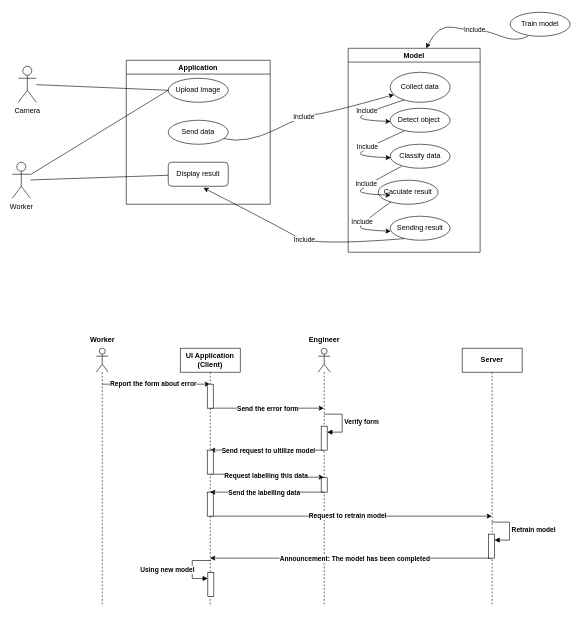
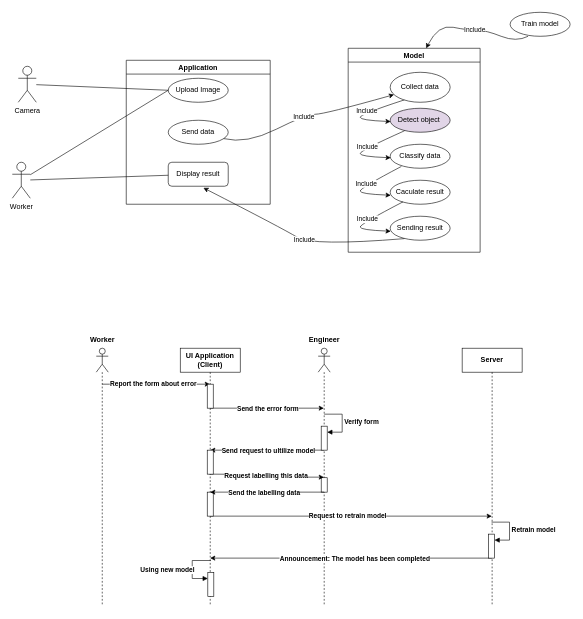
  <mxCell id="0" />
  <mxCell id="1" parent="0" />
  <mxCell id="2" value="Application" style="swimlane;whiteSpace=wrap;html=1;" parent="1" vertex="1"><mxGeometry x="210" y="100" width="240" height="240" as="geometry" /></mxCell>
  <mxCell id="3" value="Upload Image" style="ellipse;whiteSpace=wrap;html=1;align=center;newEdgeStyle={&quot;edgeStyle&quot;:&quot;entityRelationEdgeStyle&quot;,&quot;startArrow&quot;:&quot;none&quot;,&quot;endArrow&quot;:&quot;none&quot;,&quot;segment&quot;:10,&quot;curved&quot;:1,&quot;sourcePerimeterSpacing&quot;:0,&quot;targetPerimeterSpacing&quot;:0};treeFolding=1;treeMoving=1;" parent="2" vertex="1"><mxGeometry x="70" y="30" width="100" height="40" as="geometry" /></mxCell>
  <mxCell id="4" value="Display result" style="whiteSpace=wrap;html=1;align=center;newEdgeStyle={&quot;edgeStyle&quot;:&quot;entityRelationEdgeStyle&quot;,&quot;startArrow&quot;:&quot;none&quot;,&quot;endArrow&quot;:&quot;none&quot;,&quot;segment&quot;:10,&quot;curved&quot;:1,&quot;sourcePerimeterSpacing&quot;:0,&quot;targetPerimeterSpacing&quot;:0};treeFolding=1;treeMoving=1;rounded=1;" parent="2" vertex="1"><mxGeometry x="70" y="170" width="100" height="40" as="geometry" /></mxCell>
  <mxCell id="5" value="Send data" style="ellipse;whiteSpace=wrap;html=1;align=center;newEdgeStyle={&quot;edgeStyle&quot;:&quot;entityRelationEdgeStyle&quot;,&quot;startArrow&quot;:&quot;none&quot;,&quot;endArrow&quot;:&quot;none&quot;,&quot;segment&quot;:10,&quot;curved&quot;:1,&quot;sourcePerimeterSpacing&quot;:0,&quot;targetPerimeterSpacing&quot;:0};treeFolding=1;treeMoving=1;" parent="2" vertex="1"><mxGeometry x="70" y="100" width="100" height="40" as="geometry" /></mxCell>
  <mxCell id="6" value="Model" style="swimlane;whiteSpace=wrap;html=1;" parent="1" vertex="1"><mxGeometry x="580" y="80" width="220" height="340" as="geometry" /></mxCell>
  <mxCell id="7" value="Collect data" style="ellipse;whiteSpace=wrap;html=1;align=center;newEdgeStyle={&quot;edgeStyle&quot;:&quot;entityRelationEdgeStyle&quot;,&quot;startArrow&quot;:&quot;none&quot;,&quot;endArrow&quot;:&quot;none&quot;,&quot;segment&quot;:10,&quot;curved&quot;:1,&quot;sourcePerimeterSpacing&quot;:0,&quot;targetPerimeterSpacing&quot;:0};treeFolding=1;treeMoving=1;" parent="6" vertex="1"><mxGeometry x="70" y="40" width="100" height="50" as="geometry" /></mxCell>
- <mxCell id="8" value="Detect object&amp;nbsp;" style="ellipse;whiteSpace=wrap;html=1;align=center;newEdgeStyle={&quot;edgeStyle&quot;:&quot;entityRelationEdgeStyle&quot;,&quot;startArrow&quot;:&quot;none&quot;,&quot;endArrow&quot;:&quot;none&quot;,&quot;segment&quot;:10,&quot;curved&quot;:1,&quot;sourcePerimeterSpacing&quot;:0,&quot;targetPerimeterSpacing&quot;:0};treeFolding=1;treeMoving=1;" parent="6" vertex="1"><mxGeometry x="70" y="100" width="100" height="40" as="geometry" /></mxCell>
+ <mxCell id="8" value="Detect object&amp;nbsp;" style="ellipse;whiteSpace=wrap;html=1;align=center;newEdgeStyle={&quot;edgeStyle&quot;:&quot;entityRelationEdgeStyle&quot;,&quot;startArrow&quot;:&quot;none&quot;,&quot;endArrow&quot;:&quot;none&quot;,&quot;segment&quot;:10,&quot;curved&quot;:1,&quot;sourcePerimeterSpacing&quot;:0,&quot;targetPerimeterSpacing&quot;:0};treeFolding=1;treeMoving=1;fillColor=#e1d5e7;" parent="6" vertex="1"><mxGeometry x="70" y="100" width="100" height="40" as="geometry" /></mxCell>
  <mxCell id="9" value="Classify data" style="ellipse;whiteSpace=wrap;html=1;align=center;newEdgeStyle={&quot;edgeStyle&quot;:&quot;entityRelationEdgeStyle&quot;,&quot;startArrow&quot;:&quot;none&quot;,&quot;endArrow&quot;:&quot;none&quot;,&quot;segment&quot;:10,&quot;curved&quot;:1,&quot;sourcePerimeterSpacing&quot;:0,&quot;targetPerimeterSpacing&quot;:0};treeFolding=1;treeMoving=1;" parent="6" vertex="1"><mxGeometry x="70" y="160" width="100" height="40" as="geometry" /></mxCell>
- <mxCell id="10" value="Caculate result" style="ellipse;whiteSpace=wrap;html=1;align=center;newEdgeStyle={&quot;edgeStyle&quot;:&quot;entityRelationEdgeStyle&quot;,&quot;startArrow&quot;:&quot;none&quot;,&quot;endArrow&quot;:&quot;none&quot;,&quot;segment&quot;:10,&quot;curved&quot;:1,&quot;sourcePerimeterSpacing&quot;:0,&quot;targetPerimeterSpacing&quot;:0};treeFolding=1;treeMoving=1;" parent="6" vertex="1"><mxGeometry x="50" y="220" width="100" height="40" as="geometry" /></mxCell>
+ <mxCell id="10" value="Caculate result" style="ellipse;whiteSpace=wrap;html=1;align=center;newEdgeStyle={&quot;edgeStyle&quot;:&quot;entityRelationEdgeStyle&quot;,&quot;startArrow&quot;:&quot;none&quot;,&quot;endArrow&quot;:&quot;none&quot;,&quot;segment&quot;:10,&quot;curved&quot;:1,&quot;sourcePerimeterSpacing&quot;:0,&quot;targetPerimeterSpacing&quot;:0};treeFolding=1;treeMoving=1;" parent="6" vertex="1"><mxGeometry x="70" y="220" width="100" height="40" as="geometry" /></mxCell>
  <mxCell id="11" value="Sending result" style="ellipse;whiteSpace=wrap;html=1;align=center;newEdgeStyle={&quot;edgeStyle&quot;:&quot;entityRelationEdgeStyle&quot;,&quot;startArrow&quot;:&quot;none&quot;,&quot;endArrow&quot;:&quot;none&quot;,&quot;segment&quot;:10,&quot;curved&quot;:1,&quot;sourcePerimeterSpacing&quot;:0,&quot;targetPerimeterSpacing&quot;:0};treeFolding=1;treeMoving=1;" parent="6" vertex="1"><mxGeometry x="70" y="280" width="100" height="40" as="geometry" /></mxCell>
  <mxCell id="12" value="" style="curved=1;endArrow=classic;html=1;rounded=0;exitX=0.235;exitY=0.922;exitDx=0;exitDy=0;entryX=0.008;entryY=0.555;entryDx=0;entryDy=0;entryPerimeter=0;exitPerimeter=0;" parent="6" source="7" target="8" edge="1"><mxGeometry width="50" height="50" relative="1" as="geometry"><mxPoint x="-220" y="120" as="sourcePoint" /><mxPoint x="-170" y="170" as="targetPoint" /><Array as="points"><mxPoint x="20" y="110" /><mxPoint x="20" y="120" /></Array></mxGeometry></mxCell>
  <mxCell id="13" value="Include" style="edgeLabel;html=1;align=center;verticalAlign=middle;resizable=0;points=[];" parent="12" vertex="1" connectable="0"><mxGeometry x="-0.048" y="-2" relative="1" as="geometry"><mxPoint as="offset" /></mxGeometry></mxCell>
  <mxCell id="14" value="" style="curved=1;endArrow=classic;html=1;rounded=0;exitX=0.235;exitY=0.922;exitDx=0;exitDy=0;entryX=0.008;entryY=0.555;entryDx=0;entryDy=0;entryPerimeter=0;exitPerimeter=0;" parent="6" edge="1"><mxGeometry width="50" height="50" relative="1" as="geometry"><mxPoint x="94" y="137.5" as="sourcePoint" /><mxPoint x="71" y="182.5" as="targetPoint" /><Array as="points"><mxPoint x="20" y="170.5" /><mxPoint x="20" y="180.5" /></Array></mxGeometry></mxCell>
  <mxCell id="15" value="Include" style="edgeLabel;html=1;align=center;verticalAlign=middle;resizable=0;points=[];" parent="14" vertex="1" connectable="0"><mxGeometry x="-0.048" y="-2" relative="1" as="geometry"><mxPoint as="offset" /></mxGeometry></mxCell>
  <mxCell id="16" value="" style="curved=1;endArrow=classic;html=1;rounded=0;exitX=0.187;exitY=0.925;exitDx=0;exitDy=0;entryX=0.008;entryY=0.555;entryDx=0;entryDy=0;entryPerimeter=0;exitPerimeter=0;" parent="6" source="9" edge="1"><mxGeometry width="50" height="50" relative="1" as="geometry"><mxPoint x="94" y="200" as="sourcePoint" /><mxPoint x="71" y="245" as="targetPoint" /><Array as="points"><mxPoint x="20" y="233" /><mxPoint x="20" y="243" /></Array></mxGeometry></mxCell>
  <mxCell id="17" value="Include" style="edgeLabel;html=1;align=center;verticalAlign=middle;resizable=0;points=[];" parent="16" vertex="1" connectable="0"><mxGeometry x="-0.048" y="-2" relative="1" as="geometry"><mxPoint as="offset" /></mxGeometry></mxCell>
  <mxCell id="18" value="" style="curved=1;endArrow=classic;html=1;rounded=0;exitX=0.216;exitY=0.898;exitDx=0;exitDy=0;entryX=0.008;entryY=0.555;entryDx=0;entryDy=0;entryPerimeter=0;exitPerimeter=0;" parent="6" source="10" edge="1"><mxGeometry width="50" height="50" relative="1" as="geometry"><mxPoint x="94" y="260" as="sourcePoint" /><mxPoint x="71" y="305" as="targetPoint" /><Array as="points"><mxPoint x="20" y="293" /><mxPoint x="20" y="303" /></Array></mxGeometry></mxCell>
  <mxCell id="19" value="Include" style="edgeLabel;html=1;align=center;verticalAlign=middle;resizable=0;points=[];" parent="18" vertex="1" connectable="0"><mxGeometry x="-0.048" y="-2" relative="1" as="geometry"><mxPoint as="offset" /></mxGeometry></mxCell>
  <mxCell id="20" value="Worker" style="shape=umlActor;verticalLabelPosition=bottom;verticalAlign=top;html=1;outlineConnect=0;" parent="1" vertex="1"><mxGeometry x="20" y="270" width="30" height="60" as="geometry" /></mxCell>
  <mxCell id="21" value="Camera" style="shape=umlActor;verticalLabelPosition=bottom;verticalAlign=top;html=1;outlineConnect=0;" parent="1" vertex="1"><mxGeometry x="30" y="110" width="30" height="60" as="geometry" /></mxCell>
  <mxCell id="22" value="" style="endArrow=none;html=1;rounded=0;entryX=0;entryY=0.5;entryDx=0;entryDy=0;" parent="1" source="21" target="3" edge="1"><mxGeometry width="50" height="50" relative="1" as="geometry"><mxPoint x="100" y="170" as="sourcePoint" /><mxPoint x="150" y="120" as="targetPoint" /></mxGeometry></mxCell>
  <mxCell id="23" value="" style="endArrow=none;html=1;rounded=0;entryX=0;entryY=0.5;entryDx=0;entryDy=0;" parent="1" source="20" target="3" edge="1"><mxGeometry width="50" height="50" relative="1" as="geometry"><mxPoint x="50" y="167.5" as="sourcePoint" /><mxPoint x="250" y="232.5" as="targetPoint" /></mxGeometry></mxCell>
  <mxCell id="24" value="" style="endArrow=none;html=1;rounded=0;" parent="1" source="20" target="4" edge="1"><mxGeometry width="50" height="50" relative="1" as="geometry"><mxPoint x="70" y="246" as="sourcePoint" /><mxPoint x="316" y="189" as="targetPoint" /></mxGeometry></mxCell>
  <mxCell id="25" value="" style="curved=1;endArrow=classic;html=1;rounded=0;" parent="1" source="5" target="7" edge="1"><mxGeometry width="50" height="50" relative="1" as="geometry"><mxPoint x="350" y="190" as="sourcePoint" /><mxPoint x="400" y="240" as="targetPoint" /><Array as="points"><mxPoint x="410" y="240" /><mxPoint x="510" y="190" /><mxPoint x="540" y="190" /></Array></mxGeometry></mxCell>
  <mxCell id="26" value="Include" style="edgeLabel;html=1;align=center;verticalAlign=middle;resizable=0;points=[];" parent="25" vertex="1" connectable="0"><mxGeometry x="-0.048" y="-2" relative="1" as="geometry"><mxPoint as="offset" /></mxGeometry></mxCell>
  <mxCell id="27" value="" style="curved=1;endArrow=classic;html=1;rounded=0;exitX=0.237;exitY=0.934;exitDx=0;exitDy=0;exitPerimeter=0;entryX=0.587;entryY=1.068;entryDx=0;entryDy=0;entryPerimeter=0;" parent="1" source="11" target="4" edge="1"><mxGeometry width="50" height="50" relative="1" as="geometry"><mxPoint x="580" y="390" as="sourcePoint" /><mxPoint x="390" y="400" as="targetPoint" /><Array as="points"><mxPoint x="520" y="410" /><mxPoint x="470" y="380" /></Array></mxGeometry></mxCell>
  <mxCell id="28" value="Include" style="edgeLabel;html=1;align=center;verticalAlign=middle;resizable=0;points=[];" parent="27" vertex="1" connectable="0"><mxGeometry x="-0.048" y="-2" relative="1" as="geometry"><mxPoint as="offset" /></mxGeometry></mxCell>
  <mxCell id="29" value="Train model" style="ellipse;whiteSpace=wrap;html=1;align=center;newEdgeStyle={&quot;edgeStyle&quot;:&quot;entityRelationEdgeStyle&quot;,&quot;startArrow&quot;:&quot;none&quot;,&quot;endArrow&quot;:&quot;none&quot;,&quot;segment&quot;:10,&quot;curved&quot;:1,&quot;sourcePerimeterSpacing&quot;:0,&quot;targetPerimeterSpacing&quot;:0};treeFolding=1;treeMoving=1;" parent="1" vertex="1"><mxGeometry x="850" y="20" width="100" height="40" as="geometry" /></mxCell>
  <mxCell id="30" value="" style="curved=1;endArrow=classic;html=1;rounded=0;exitX=0.3;exitY=1;exitDx=0;exitDy=0;exitPerimeter=0;entryX=0.591;entryY=0;entryDx=0;entryDy=0;entryPerimeter=0;" parent="1" source="29" target="6" edge="1"><mxGeometry width="50" height="50" relative="1" as="geometry"><mxPoint x="870" y="188" as="sourcePoint" /><mxPoint x="720" y="60" as="targetPoint" /><Array as="points"><mxPoint x="860" y="70" /><mxPoint x="810" y="50" /><mxPoint x="780" y="50" /><mxPoint x="730" y="40" /></Array></mxGeometry></mxCell>
  <mxCell id="31" value="Include" style="edgeLabel;html=1;align=center;verticalAlign=middle;resizable=0;points=[];" parent="30" vertex="1" connectable="0"><mxGeometry x="-0.048" y="-2" relative="1" as="geometry"><mxPoint as="offset" /></mxGeometry></mxCell>
  <mxCell id="32" style="edgeStyle=orthogonalEdgeStyle;rounded=0;orthogonalLoop=1;jettySize=auto;html=1;curved=0;fontStyle=1" edge="1" parent="1"><mxGeometry relative="1" as="geometry"><mxPoint x="169.855" y="640" as="sourcePoint" /><mxPoint x="349.5" y="640" as="targetPoint" /></mxGeometry></mxCell>
  <mxCell id="33" value="&lt;span&gt;Report the form about error&lt;/span&gt;" style="edgeLabel;html=1;align=center;verticalAlign=middle;resizable=0;points=[];fontStyle=1" vertex="1" connectable="0" parent="32"><mxGeometry x="0.074" y="1" relative="1" as="geometry"><mxPoint x="-11" as="offset" /></mxGeometry></mxCell>
  <mxCell id="34" value="" style="shape=umlLifeline;perimeter=lifelinePerimeter;whiteSpace=wrap;html=1;container=1;dropTarget=0;collapsible=0;recursiveResize=0;outlineConnect=0;portConstraint=eastwest;newEdgeStyle={&quot;curved&quot;:0,&quot;rounded&quot;:0};participant=umlActor;fontStyle=1" vertex="1" parent="1"><mxGeometry x="160" y="580" width="20" height="430" as="geometry" /></mxCell>
  <mxCell id="35" style="edgeStyle=orthogonalEdgeStyle;rounded=0;orthogonalLoop=1;jettySize=auto;html=1;curved=0;fontStyle=1" edge="1" parent="1"><mxGeometry relative="1" as="geometry"><mxPoint x="539.5" y="750" as="sourcePoint" /><mxPoint x="349.855" y="750" as="targetPoint" /></mxGeometry></mxCell>
  <mxCell id="36" value="Send request to ultilize model" style="edgeLabel;html=1;align=center;verticalAlign=middle;resizable=0;points=[];fontStyle=1" vertex="1" connectable="0" parent="35"><mxGeometry x="-0.024" relative="1" as="geometry"><mxPoint as="offset" /></mxGeometry></mxCell>
  <mxCell id="37" value="" style="shape=umlLifeline;perimeter=lifelinePerimeter;whiteSpace=wrap;html=1;container=1;dropTarget=0;collapsible=0;recursiveResize=0;outlineConnect=0;portConstraint=eastwest;newEdgeStyle={&quot;curved&quot;:0,&quot;rounded&quot;:0};participant=umlActor;fontStyle=1" vertex="1" parent="1"><mxGeometry x="530" y="580" width="20" height="430" as="geometry" /></mxCell>
  <mxCell id="38" value="" style="html=1;points=[[0,0,0,0,5],[0,1,0,0,-5],[1,0,0,0,5],[1,1,0,0,-5]];perimeter=orthogonalPerimeter;outlineConnect=0;targetShapes=umlLifeline;portConstraint=eastwest;newEdgeStyle={&quot;curved&quot;:0,&quot;rounded&quot;:0};fontStyle=1" vertex="1" parent="37"><mxGeometry x="5" y="130" width="10" height="40" as="geometry" /></mxCell>
  <mxCell id="39" value="Verify form" style="html=1;align=left;spacingLeft=2;endArrow=block;rounded=0;edgeStyle=orthogonalEdgeStyle;curved=0;rounded=0;fontStyle=1" edge="1" target="38" parent="37"><mxGeometry relative="1" as="geometry"><mxPoint x="10" y="110" as="sourcePoint" /><Array as="points"><mxPoint x="40" y="140" /></Array></mxGeometry></mxCell>
  <mxCell id="40" value="" style="html=1;points=[[0,0,0,0,5],[0,1,0,0,-5],[1,0,0,0,5],[1,1,0,0,-5]];perimeter=orthogonalPerimeter;outlineConnect=0;targetShapes=umlLifeline;portConstraint=eastwest;newEdgeStyle={&quot;curved&quot;:0,&quot;rounded&quot;:0};fontStyle=1" vertex="1" parent="37"><mxGeometry x="5" y="216" width="10" height="24" as="geometry" /></mxCell>
  <mxCell id="41" style="edgeStyle=orthogonalEdgeStyle;rounded=0;orthogonalLoop=1;jettySize=auto;html=1;curved=0;fontStyle=1" edge="1" parent="1"><mxGeometry relative="1" as="geometry"><mxPoint x="349.855" y="680" as="sourcePoint" /><mxPoint x="539.5" y="680" as="targetPoint" /></mxGeometry></mxCell>
  <mxCell id="42" value="&lt;span&gt;Send the error form&lt;/span&gt;" style="edgeLabel;html=1;align=center;verticalAlign=middle;resizable=0;points=[];fontStyle=1" vertex="1" connectable="0" parent="41"><mxGeometry x="0.01" relative="1" as="geometry"><mxPoint as="offset" /></mxGeometry></mxCell>
  <mxCell id="43" style="edgeStyle=orthogonalEdgeStyle;rounded=0;orthogonalLoop=1;jettySize=auto;html=1;curved=0;fontStyle=1" edge="1" parent="1" target="37"><mxGeometry relative="1" as="geometry"><mxPoint x="348.855" y="790" as="sourcePoint" /><mxPoint x="688.5" y="790" as="targetPoint" /></mxGeometry></mxCell>
  <mxCell id="44" value="Request labelling this data" style="edgeLabel;html=1;align=center;verticalAlign=middle;resizable=0;points=[];fontStyle=1" vertex="1" connectable="0" parent="43"><mxGeometry x="-0.432" relative="1" as="geometry"><mxPoint x="39" y="2" as="offset" /></mxGeometry></mxCell>
  <mxCell id="45" style="edgeStyle=orthogonalEdgeStyle;rounded=0;orthogonalLoop=1;jettySize=auto;html=1;curved=0;fontStyle=1" edge="1" parent="1"><mxGeometry relative="1" as="geometry"><mxPoint x="349.855" y="860" as="sourcePoint" /><mxPoint x="819.5" y="860" as="targetPoint" /></mxGeometry></mxCell>
  <mxCell id="46" value="Request to retrain model" style="edgeLabel;html=1;align=center;verticalAlign=middle;resizable=0;points=[];fontStyle=1" vertex="1" connectable="0" parent="45"><mxGeometry x="-0.023" y="1" relative="1" as="geometry"><mxPoint as="offset" /></mxGeometry></mxCell>
  <mxCell id="47" value="&lt;span&gt;UI Application&lt;br&gt;(Client)&lt;/span&gt;" style="shape=umlLifeline;perimeter=lifelinePerimeter;whiteSpace=wrap;html=1;container=1;dropTarget=0;collapsible=0;recursiveResize=0;outlineConnect=0;portConstraint=eastwest;newEdgeStyle={&quot;curved&quot;:0,&quot;rounded&quot;:0};fontStyle=1" vertex="1" parent="1"><mxGeometry x="300" y="580" width="100" height="430" as="geometry" /></mxCell>
  <mxCell id="48" value="" style="html=1;points=[[0,0,0,0,5],[0,1,0,0,-5],[1,0,0,0,5],[1,1,0,0,-5]];perimeter=orthogonalPerimeter;outlineConnect=0;targetShapes=umlLifeline;portConstraint=eastwest;newEdgeStyle={&quot;curved&quot;:0,&quot;rounded&quot;:0};fontStyle=1" vertex="1" parent="47"><mxGeometry x="45" y="60" width="10" height="40" as="geometry" /></mxCell>
  <mxCell id="49" value="" style="html=1;points=[[0,0,0,0,5],[0,1,0,0,-5],[1,0,0,0,5],[1,1,0,0,-5]];perimeter=orthogonalPerimeter;outlineConnect=0;targetShapes=umlLifeline;portConstraint=eastwest;newEdgeStyle={&quot;curved&quot;:0,&quot;rounded&quot;:0};fontStyle=1" vertex="1" parent="47"><mxGeometry x="45" y="170" width="10" height="40" as="geometry" /></mxCell>
  <mxCell id="50" value="" style="html=1;points=[[0,0,0,0,5],[0,1,0,0,-5],[1,0,0,0,5],[1,1,0,0,-5]];perimeter=orthogonalPerimeter;outlineConnect=0;targetShapes=umlLifeline;portConstraint=eastwest;newEdgeStyle={&quot;curved&quot;:0,&quot;rounded&quot;:0};fontStyle=1" vertex="1" parent="47"><mxGeometry x="45" y="240" width="10" height="40" as="geometry" /></mxCell>
  <mxCell id="51" value="Worker" style="text;align=center;fontStyle=1;verticalAlign=middle;spacingLeft=3;spacingRight=3;strokeColor=none;rotatable=0;points=[[0,0.5],[1,0.5]];portConstraint=eastwest;html=1;" vertex="1" parent="1"><mxGeometry x="130" y="554" width="80" height="26" as="geometry" /></mxCell>
  <mxCell id="52" value="Engineer" style="text;align=center;fontStyle=1;verticalAlign=middle;spacingLeft=3;spacingRight=3;strokeColor=none;rotatable=0;points=[[0,0.5],[1,0.5]];portConstraint=eastwest;html=1;" vertex="1" parent="1"><mxGeometry x="500" y="554" width="80" height="26" as="geometry" /></mxCell>
  <mxCell id="53" style="edgeStyle=orthogonalEdgeStyle;rounded=0;orthogonalLoop=1;jettySize=auto;html=1;curved=0;fontStyle=1" edge="1" parent="1"><mxGeometry relative="1" as="geometry"><mxPoint x="540" y="820" as="sourcePoint" /><mxPoint x="349.855" y="820" as="targetPoint" /></mxGeometry></mxCell>
  <mxCell id="54" value="Send the labelling data" style="edgeLabel;html=1;align=center;verticalAlign=middle;resizable=0;points=[];fontStyle=1" vertex="1" connectable="0" parent="53"><mxGeometry x="-0.373" y="1" relative="1" as="geometry"><mxPoint x="-41" as="offset" /></mxGeometry></mxCell>
  <mxCell id="55" style="edgeStyle=orthogonalEdgeStyle;rounded=0;orthogonalLoop=1;jettySize=auto;html=1;curved=0;fontStyle=1" edge="1" parent="1"><mxGeometry relative="1" as="geometry"><mxPoint x="819.5" y="930" as="sourcePoint" /><mxPoint x="349.855" y="930" as="targetPoint" /></mxGeometry></mxCell>
  <mxCell id="56" value="Announcement: The model has been completed" style="edgeLabel;html=1;align=center;verticalAlign=middle;resizable=0;points=[];fontStyle=1" vertex="1" connectable="0" parent="55"><mxGeometry x="-0.023" y="1" relative="1" as="geometry"><mxPoint as="offset" /></mxGeometry></mxCell>
  <mxCell id="57" value="&lt;span&gt;Server&lt;/span&gt;" style="shape=umlLifeline;perimeter=lifelinePerimeter;whiteSpace=wrap;html=1;container=1;dropTarget=0;collapsible=0;recursiveResize=0;outlineConnect=0;portConstraint=eastwest;newEdgeStyle={&quot;curved&quot;:0,&quot;rounded&quot;:0};fontStyle=1" vertex="1" parent="1"><mxGeometry x="770" y="580" width="100" height="430" as="geometry" /></mxCell>
  <mxCell id="58" value="" style="html=1;points=[[0,0,0,0,5],[0,1,0,0,-5],[1,0,0,0,5],[1,1,0,0,-5]];perimeter=orthogonalPerimeter;outlineConnect=0;targetShapes=umlLifeline;portConstraint=eastwest;newEdgeStyle={&quot;curved&quot;:0,&quot;rounded&quot;:0};fontStyle=1" vertex="1" parent="57"><mxGeometry x="44" y="310" width="10" height="40" as="geometry" /></mxCell>
  <mxCell id="59" value="Retrain model" style="html=1;align=left;spacingLeft=2;endArrow=block;rounded=0;edgeStyle=orthogonalEdgeStyle;curved=0;rounded=0;fontStyle=1" edge="1" target="58" parent="57"><mxGeometry relative="1" as="geometry"><mxPoint x="49" y="290" as="sourcePoint" /><Array as="points"><mxPoint x="79" y="320" /></Array></mxGeometry></mxCell>
  <mxCell id="60" value="" style="html=1;points=[[0,0,0,0,5],[0,1,0,0,-5],[1,0,0,0,5],[1,1,0,0,-5]];perimeter=orthogonalPerimeter;outlineConnect=0;targetShapes=umlLifeline;portConstraint=eastwest;newEdgeStyle={&quot;curved&quot;:0,&quot;rounded&quot;:0};fontStyle=1" vertex="1" parent="1"><mxGeometry x="346" y="954" width="10" height="40" as="geometry" /></mxCell>
  <mxCell id="61" value="Using new model" style="html=1;align=left;spacingLeft=2;endArrow=block;rounded=0;edgeStyle=orthogonalEdgeStyle;curved=0;rounded=0;fontStyle=1" edge="1" target="60" parent="1"><mxGeometry x="0.081" y="-90" relative="1" as="geometry"><mxPoint x="351" y="934" as="sourcePoint" /><Array as="points"><mxPoint x="320" y="934" /><mxPoint x="320" y="964" /></Array><mxPoint as="offset" /></mxGeometry></mxCell>
